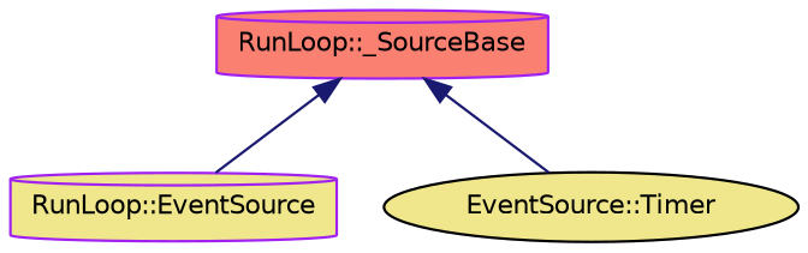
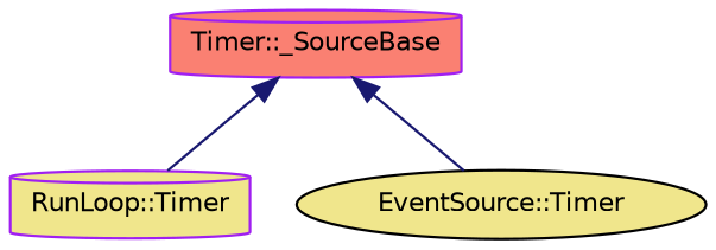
  digraph {
    node [color=purple fillcolor=khaki fontname=Helvetica fontsize=10 shape=cylinder style=filled]
    edge [color=midnightblue dir=back fontname=Helvetica fontsize=10 labelfontname=Helvetica labelfontsize=10 style=solid]
-   n1 [fillcolor=salmon fontcolor=black height=0.2 label="RunLoop::_SourceBase" width=0.4]
-   n2 [height=0.2 label="RunLoop::EventSource" width=0.4]
+   n1 [fillcolor=salmon fontcolor=black height=0.2 label="Timer::_SourceBase" width=0.4]
+   n2 [height=0.2 label="RunLoop::Timer" width=0.4]
    n3 [color=black height=0.2 label="EventSource::Timer" shape=ellipse width=0.4]
    n1 -> n2
    n1 -> n3
  }
